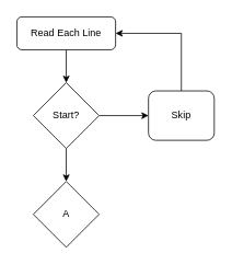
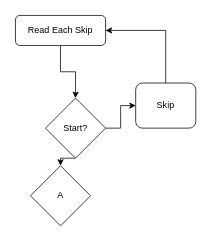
  <mxCell id="0" />
  <mxCell id="1" parent="0" />
  <mxCell id="2" style="edgeStyle=orthogonalEdgeStyle;rounded=0;orthogonalLoop=1;jettySize=auto;html=1;exitX=0.5;exitY=1;exitDx=0;exitDy=0;entryX=0.5;entryY=0;entryDx=0;entryDy=0;" edge="1" parent="1" source="3" target="6"><mxGeometry relative="1" as="geometry" /></mxCell>
- <mxCell id="3" value="Read Each Line" style="rounded=1;whiteSpace=wrap;html=1;" vertex="1" parent="1"><mxGeometry x="20" y="20" width="120" height="40" as="geometry" /></mxCell>
+ <mxCell id="3" value="Read Each Skip" style="rounded=1;whiteSpace=wrap;html=1;" vertex="1" parent="1"><mxGeometry x="20" y="20" width="120" height="40" as="geometry" /></mxCell>
  <mxCell id="4" style="edgeStyle=orthogonalEdgeStyle;rounded=0;orthogonalLoop=1;jettySize=auto;html=1;exitX=1;exitY=0.5;exitDx=0;exitDy=0;entryX=0;entryY=0.5;entryDx=0;entryDy=0;" edge="1" parent="1" source="6" target="8"><mxGeometry relative="1" as="geometry" /></mxCell>
  <mxCell id="5" style="edgeStyle=orthogonalEdgeStyle;rounded=0;orthogonalLoop=1;jettySize=auto;html=1;exitX=0.5;exitY=1;exitDx=0;exitDy=0;entryX=0.5;entryY=0;entryDx=0;entryDy=0;" edge="1" parent="1" source="6" target="9"><mxGeometry relative="1" as="geometry" /></mxCell>
- <mxCell id="6" value="Start?" style="rhombus;whiteSpace=wrap;html=1;" vertex="1" parent="1"><mxGeometry x="40" y="100" width="80" height="80" as="geometry" /></mxCell>
+ <mxCell id="6" value="Start?" style="rhombus;whiteSpace=wrap;html=1;" vertex="1" parent="1"><mxGeometry x="60" y="130" width="80" height="80" as="geometry" /></mxCell>
  <mxCell id="7" style="edgeStyle=orthogonalEdgeStyle;rounded=0;orthogonalLoop=1;jettySize=auto;html=1;entryX=1;entryY=0.5;entryDx=0;entryDy=0;" edge="1" parent="1" source="8" target="3"><mxGeometry relative="1" as="geometry"><mxPoint x="220" y="60" as="targetPoint" /><Array as="points"><mxPoint x="220" y="40" /></Array></mxGeometry></mxCell>
  <mxCell id="8" value="Skip" style="rounded=1;whiteSpace=wrap;html=1;" vertex="1" parent="1"><mxGeometry x="180" y="110" width="80" height="60" as="geometry" /></mxCell>
  <mxCell id="9" value="A" style="rhombus;whiteSpace=wrap;html=1;" vertex="1" parent="1"><mxGeometry x="40" y="220" width="80" height="80" as="geometry" /></mxCell>
